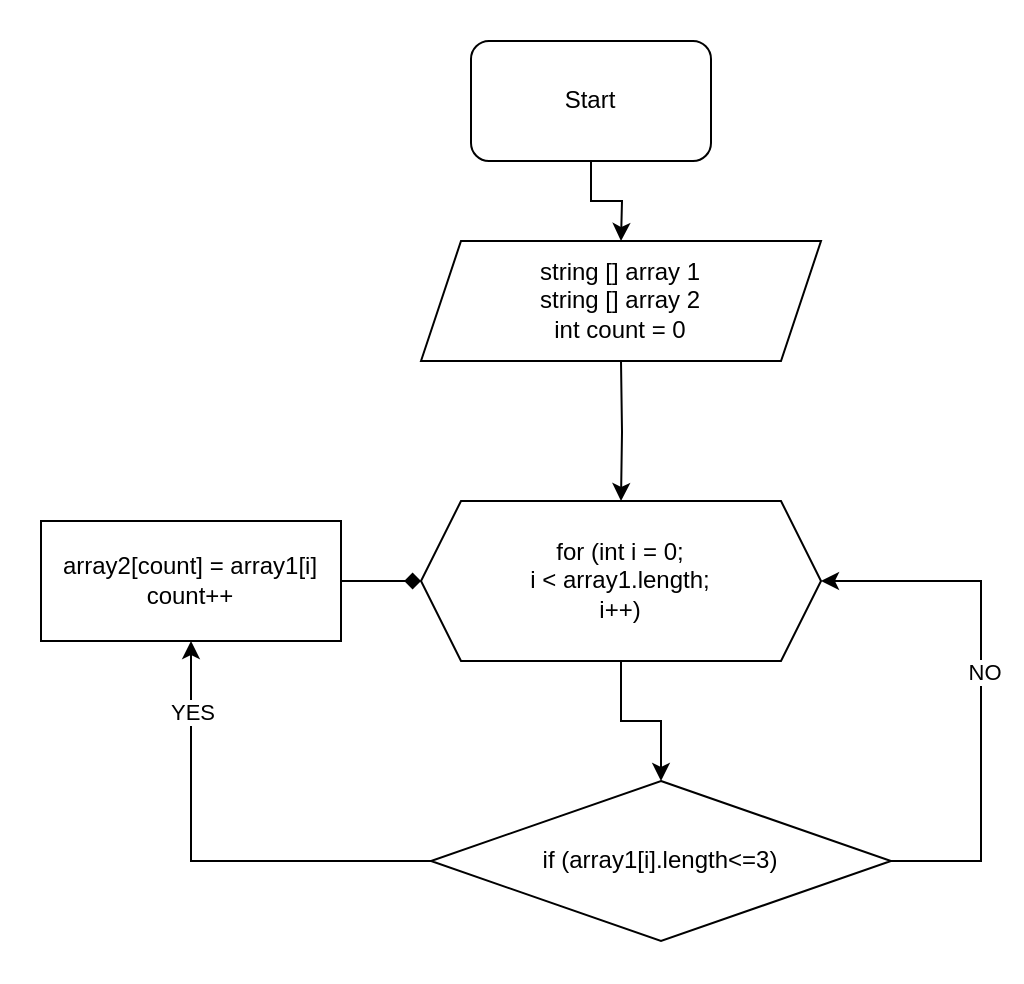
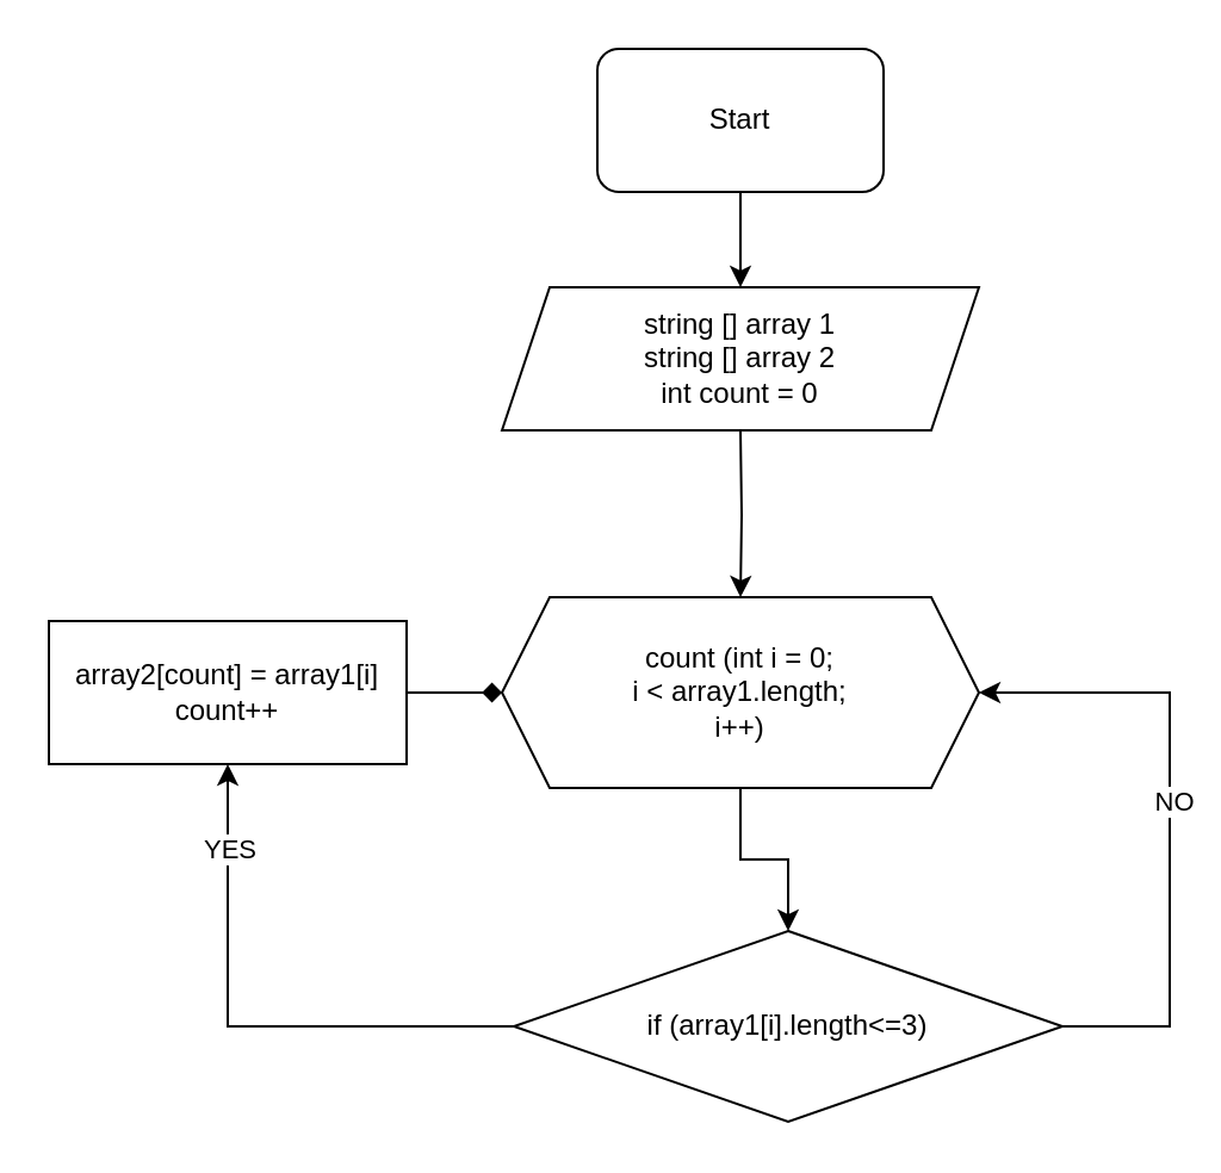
  <mxCell id="0" />
  <mxCell id="1" parent="0" />
  <mxCell id="2" value="" style="edgeStyle=orthogonalEdgeStyle;rounded=0;orthogonalLoop=1;jettySize=auto;html=1;" edge="1" parent="1" source="3"><mxGeometry relative="1" as="geometry"><mxPoint x="310" y="120" as="targetPoint" /></mxGeometry></mxCell>
- <mxCell id="3" value="Start" style="rounded=1;whiteSpace=wrap;html=1;" vertex="1" parent="1"><mxGeometry x="235" y="20" width="120" height="60" as="geometry" /></mxCell>
+ <mxCell id="3" value="Start" style="rounded=1;whiteSpace=wrap;html=1;" vertex="1" parent="1"><mxGeometry x="250" y="20" width="120" height="60" as="geometry" /></mxCell>
  <mxCell id="4" value="" style="edgeStyle=orthogonalEdgeStyle;rounded=0;orthogonalLoop=1;jettySize=auto;html=1;" edge="1" parent="1" target="6"><mxGeometry relative="1" as="geometry"><mxPoint x="310" y="180" as="sourcePoint" /></mxGeometry></mxCell>
  <mxCell id="5" value="" style="edgeStyle=orthogonalEdgeStyle;rounded=0;orthogonalLoop=1;jettySize=auto;html=1;" edge="1" parent="1" source="6" target="13"><mxGeometry relative="1" as="geometry" /></mxCell>
- <mxCell id="6" value="for (int i = 0;&lt;br&gt;i &amp;lt; array1.length;&lt;br&gt;i++)" style="shape=hexagon;perimeter=hexagonPerimeter2;whiteSpace=wrap;html=1;fixedSize=1;" vertex="1" parent="1"><mxGeometry x="210" y="250" width="200" height="80" as="geometry" /></mxCell>
+ <mxCell id="6" value="count (int i = 0;&lt;br&gt;i &amp;lt; array1.length;&lt;br&gt;i++)" style="shape=hexagon;perimeter=hexagonPerimeter2;whiteSpace=wrap;html=1;fixedSize=1;" vertex="1" parent="1"><mxGeometry x="210" y="250" width="200" height="80" as="geometry" /></mxCell>
  <mxCell id="7" value="" style="edgeStyle=orthogonalEdgeStyle;rounded=0;orthogonalLoop=1;jettySize=auto;html=1;endArrow=diamond;" edge="1" parent="1" source="8" target="6"><mxGeometry relative="1" as="geometry" /></mxCell>
  <mxCell id="8" value="array2[count] = array1[i]&lt;br&gt;count++" style="rounded=0;whiteSpace=wrap;html=1;" vertex="1" parent="1"><mxGeometry x="20" y="260" width="150" height="60" as="geometry" /></mxCell>
  <mxCell id="9" value="" style="edgeStyle=orthogonalEdgeStyle;rounded=0;orthogonalLoop=1;jettySize=auto;html=1;entryX=0.5;entryY=1;entryDx=0;entryDy=0;" edge="1" parent="1" source="13" target="8"><mxGeometry relative="1" as="geometry" /></mxCell>
  <mxCell id="10" value="YES" style="edgeLabel;html=1;align=center;verticalAlign=middle;resizable=0;points=[];" vertex="1" connectable="0" parent="9"><mxGeometry x="0.476" y="1" relative="1" as="geometry"><mxPoint x="1" y="-25" as="offset" /></mxGeometry></mxCell>
  <mxCell id="11" value="" style="edgeStyle=orthogonalEdgeStyle;rounded=0;orthogonalLoop=1;jettySize=auto;html=1;entryX=1;entryY=0.5;entryDx=0;entryDy=0;exitX=1;exitY=0.5;exitDx=0;exitDy=0;" edge="1" parent="1" source="13" target="6"><mxGeometry relative="1" as="geometry"><mxPoint x="580" y="430" as="targetPoint" /><Array as="points"><mxPoint x="490" y="430" /><mxPoint x="490" y="290" /></Array></mxGeometry></mxCell>
  <mxCell id="12" value="NO" style="edgeLabel;html=1;align=center;verticalAlign=middle;resizable=0;points=[];" vertex="1" connectable="0" parent="11"><mxGeometry x="-0.557" y="-1" relative="1" as="geometry"><mxPoint y="-81" as="offset" /></mxGeometry></mxCell>
  <mxCell id="13" value="if (array1[i].length&amp;lt;=3)" style="rhombus;whiteSpace=wrap;html=1;" vertex="1" parent="1"><mxGeometry x="215" y="390" width="230" height="80" as="geometry" /></mxCell>
  <mxCell id="14" value="string [] array 1&lt;br&gt;string [] array 2&lt;br&gt;int count = 0" style="shape=parallelogram;perimeter=parallelogramPerimeter;whiteSpace=wrap;html=1;fixedSize=1;" vertex="1" parent="1"><mxGeometry x="210" y="120" width="200" height="60" as="geometry" /></mxCell>
